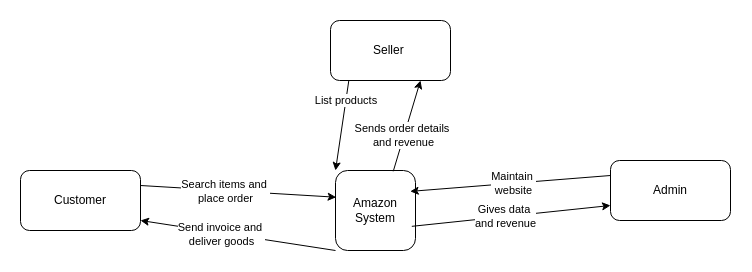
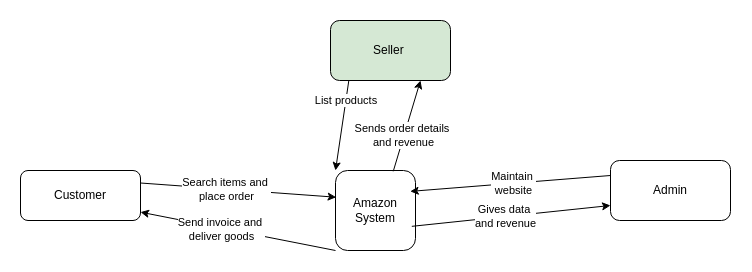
  <mxCell id="0" />
  <mxCell id="1" parent="0" />
  <mxCell id="2" value="Amazon System" style="whiteSpace=wrap;html=1;aspect=fixed;rounded=1;" vertex="1" parent="1"><mxGeometry x="335" y="170" width="80" height="80" as="geometry" /></mxCell>
- <mxCell id="3" value="Customer" style="rounded=1;whiteSpace=wrap;html=1;" vertex="1" parent="1"><mxGeometry x="20" y="170" width="120" height="60" as="geometry" /></mxCell>
- <mxCell id="4" value="Seller&amp;nbsp;" style="rounded=1;whiteSpace=wrap;html=1;" vertex="1" parent="1"><mxGeometry x="330" y="20" width="120" height="60" as="geometry" /></mxCell>
+ <mxCell id="3" value="Customer" style="rounded=1;whiteSpace=wrap;html=1;" vertex="1" parent="1"><mxGeometry x="20" y="170" width="120" height="50" as="geometry" /></mxCell>
+ <mxCell id="4" value="Seller&amp;nbsp;" style="rounded=1;whiteSpace=wrap;html=1;fillColor=#d5e8d4;" vertex="1" parent="1"><mxGeometry x="330" y="20" width="120" height="60" as="geometry" /></mxCell>
  <mxCell id="5" value="Admin" style="rounded=1;whiteSpace=wrap;html=1;" vertex="1" parent="1"><mxGeometry x="610" y="160" width="120" height="60" as="geometry" /></mxCell>
  <mxCell id="6" value="" style="endArrow=classic;html=1;rounded=0;exitX=1;exitY=0.25;exitDx=0;exitDy=0;entryX=0.008;entryY=0.334;entryDx=0;entryDy=0;entryPerimeter=0;" edge="1" parent="1" source="3" target="2"><mxGeometry width="50" height="50" relative="1" as="geometry"><mxPoint x="200" y="220" as="sourcePoint" /><mxPoint x="250" y="170" as="targetPoint" /></mxGeometry></mxCell>
  <mxCell id="7" value="Search items and&amp;nbsp;&lt;div&gt;place order&lt;/div&gt;" style="edgeLabel;html=1;align=center;verticalAlign=middle;resizable=0;points=[];" vertex="1" connectable="0" parent="6"><mxGeometry x="-0.128" relative="1" as="geometry"><mxPoint as="offset" /></mxGeometry></mxCell>
  <mxCell id="8" value="" style="endArrow=classic;html=1;rounded=0;entryX=1;entryY=0.833;entryDx=0;entryDy=0;entryPerimeter=0;exitX=0;exitY=1;exitDx=0;exitDy=0;" edge="1" parent="1" source="2" target="3"><mxGeometry width="50" height="50" relative="1" as="geometry"><mxPoint x="230" y="290" as="sourcePoint" /><mxPoint x="280" y="240" as="targetPoint" /></mxGeometry></mxCell>
  <mxCell id="9" value="Send invoice and&amp;nbsp;&lt;div&gt;deliver goods&lt;/div&gt;" style="edgeLabel;html=1;align=center;verticalAlign=middle;resizable=0;points=[];" vertex="1" connectable="0" parent="8"><mxGeometry x="0.174" y="1" relative="1" as="geometry"><mxPoint as="offset" /></mxGeometry></mxCell>
  <mxCell id="10" value="" style="endArrow=classic;html=1;rounded=0;exitX=0;exitY=0.25;exitDx=0;exitDy=0;entryX=0.934;entryY=0.261;entryDx=0;entryDy=0;entryPerimeter=0;" edge="1" parent="1" source="5" target="2"><mxGeometry width="50" height="50" relative="1" as="geometry"><mxPoint x="570" y="180" as="sourcePoint" /><mxPoint x="620" y="130" as="targetPoint" /></mxGeometry></mxCell>
  <mxCell id="11" value="Maintain&amp;nbsp;&lt;div&gt;website&lt;/div&gt;" style="edgeLabel;html=1;align=center;verticalAlign=middle;resizable=0;points=[];" vertex="1" connectable="0" parent="10"><mxGeometry x="-0.027" relative="1" as="geometry"><mxPoint as="offset" /></mxGeometry></mxCell>
  <mxCell id="12" value="" style="endArrow=classic;html=1;rounded=0;exitX=0.954;exitY=0.698;exitDx=0;exitDy=0;exitPerimeter=0;entryX=0;entryY=0.75;entryDx=0;entryDy=0;" edge="1" parent="1" source="2" target="5"><mxGeometry width="50" height="50" relative="1" as="geometry"><mxPoint x="440" y="260" as="sourcePoint" /><mxPoint x="490" y="210" as="targetPoint" /></mxGeometry></mxCell>
  <mxCell id="13" value="Gives data&amp;nbsp;&lt;div&gt;and revenue&lt;/div&gt;" style="edgeLabel;html=1;align=center;verticalAlign=middle;resizable=0;points=[];" vertex="1" connectable="0" parent="12"><mxGeometry x="-0.057" y="1" relative="1" as="geometry"><mxPoint as="offset" /></mxGeometry></mxCell>
  <mxCell id="14" value="" style="endArrow=classic;html=1;rounded=0;exitX=0.153;exitY=0.996;exitDx=0;exitDy=0;exitPerimeter=0;entryX=0;entryY=0;entryDx=0;entryDy=0;" edge="1" parent="1" source="4" target="2"><mxGeometry width="50" height="50" relative="1" as="geometry"><mxPoint x="370" y="160" as="sourcePoint" /><mxPoint x="420" y="110" as="targetPoint" /></mxGeometry></mxCell>
  <mxCell id="15" value="List products&amp;nbsp;" style="edgeLabel;html=1;align=center;verticalAlign=middle;resizable=0;points=[];" vertex="1" connectable="0" parent="14"><mxGeometry x="-0.098" relative="1" as="geometry"><mxPoint x="4" y="-21" as="offset" /></mxGeometry></mxCell>
  <mxCell id="16" value="" style="endArrow=classic;html=1;rounded=0;exitX=0.722;exitY=0.01;exitDx=0;exitDy=0;exitPerimeter=0;entryX=0.75;entryY=1;entryDx=0;entryDy=0;" edge="1" parent="1" source="2" target="4"><mxGeometry width="50" height="50" relative="1" as="geometry"><mxPoint x="410" y="170" as="sourcePoint" /><mxPoint x="460" y="120" as="targetPoint" /></mxGeometry></mxCell>
  <mxCell id="17" value="Sends order details&amp;nbsp;&lt;div&gt;and revenue&lt;/div&gt;" style="edgeLabel;html=1;align=center;verticalAlign=middle;resizable=0;points=[];" vertex="1" connectable="0" parent="16"><mxGeometry x="-0.199" y="1" relative="1" as="geometry"><mxPoint as="offset" /></mxGeometry></mxCell>
